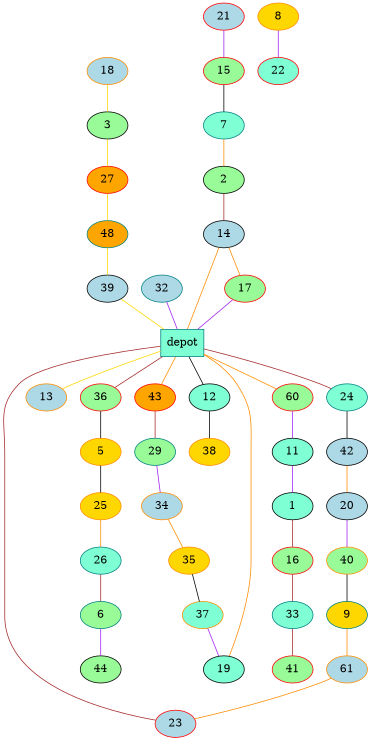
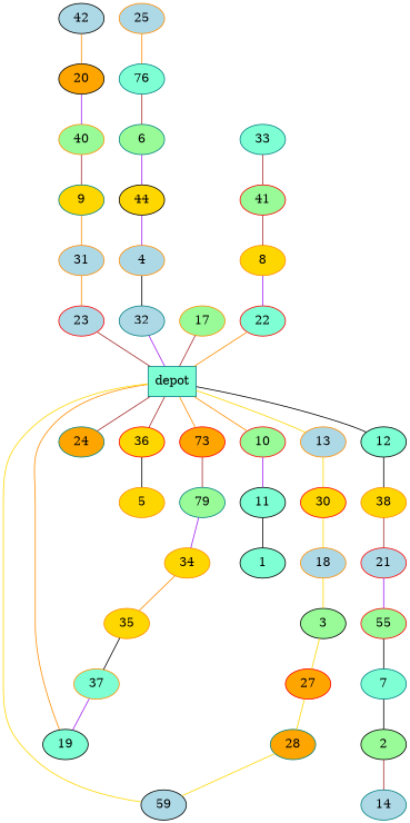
  graph {
    node [color=darkorange fillcolor=lightblue shape=ellipse style=filled]
    edge [color=brown]
    n1 [color=teal fillcolor=aquamarine label=depot shape=box]
-   43 [color=red fillcolor=orange]
+   43 [color=red fillcolor=orange label=73]
    13
-   24 [color=teal fillcolor=aquamarine]
-   36 [color=red fillcolor=palegreen]
+   24 [color=teal fillcolor=orange]
+   36 [color=red fillcolor=gold]
    12 [color=black fillcolor=aquamarine]
-   10 [color=red fillcolor=palegreen label=60]
-   29 [color=teal fillcolor=palegreen]
+   10 [color=red fillcolor=palegreen]
+   29 [color=teal fillcolor=palegreen label=79]
+   30 [color=red fillcolor=gold]
    42 [color=black]
    5 [fillcolor=gold]
    38 [fillcolor=gold]
    11 [color=black fillcolor=aquamarine]
-   34
+   34 [fillcolor=gold]
    35 [fillcolor=gold]
    37 [fillcolor=aquamarine]
    19 [color=black fillcolor=aquamarine]
    18
    3 [color=black fillcolor=palegreen]
    27 [color=red fillcolor=orange]
-   28 [color=teal fillcolor=orange label=48]
-   39 [color=black]
-   20 [color=black]
+   28 [color=teal fillcolor=orange]
+   39 [color=black label=59]
+   20 [color=black fillcolor=orange]
    40 [fillcolor=palegreen]
    9 [color=teal fillcolor=gold]
-   31 [label=61]
+   31
    23 [color=red]
-   25 [fillcolor=gold]
-   26 [color=teal fillcolor=aquamarine]
+   25
+   26 [color=teal fillcolor=aquamarine label=76]
    6 [color=teal fillcolor=palegreen]
-   44 [color=black fillcolor=palegreen]
+   44 [color=black fillcolor=gold]
+   4
    32 [color=teal]
    21 [color=red]
-   15 [color=red fillcolor=palegreen]
+   15 [color=red fillcolor=palegreen label=55]
    7 [color=teal fillcolor=aquamarine]
    2 [color=black fillcolor=palegreen]
-   14 [color=black]
-   17 [color=red fillcolor=palegreen]
+   14 [color=teal]
+   17 [fillcolor=palegreen]
    1 [color=black fillcolor=aquamarine]
-   16 [color=red fillcolor=palegreen]
    33 [color=teal fillcolor=aquamarine]
    41 [color=red fillcolor=palegreen]
    8 [fillcolor=gold]
    22 [color=red fillcolor=aquamarine]
    n1 -- 43 [color=darkorange]
    n1 -- 13 [color=gold]
    n1 -- 24
    n1 -- 36
    n1 -- 12 [color=black]
    n1 -- 10 [color=darkorange]
    43 -- 29
-   24 -- 42 [color=black]
+   13 -- 30 [color=gold]
    36 -- 5 [color=black]
    12 -- 38 [color=black]
    10 -- 11 [color=purple]
    29 -- 34 [color=purple]
+   30 -- 18 [color=gold]
    42 -- 20 [color=darkorange]
-   5 -- 25 [color=black]
-   11 -- 1 [color=purple]
+   38 -- 21
+   11 -- 1 [color=black]
    34 -- 35 [color=darkorange]
    35 -- 37 [color=black]
    37 -- 19 [color=purple]
    19 -- n1 [color=darkorange]
    18 -- 3 [color=gold]
    3 -- 27 [color=gold]
    27 -- 28 [color=gold]
    28 -- 39 [color=gold]
    39 -- n1 [color=gold]
    20 -- 40 [color=purple]
-   40 -- 9 [color=black]
+   40 -- 9
    9 -- 31 [color=darkorange]
    31 -- 23 [color=darkorange]
    23 -- n1
    25 -- 26 [color=darkorange]
    26 -- 6
    6 -- 44 [color=purple]
+   44 -- 4 [color=purple]
+   4 -- 32 [color=black]
    32 -- n1 [color=purple]
    21 -- 15 [color=purple]
    15 -- 7 [color=black]
-   7 -- 2 [color=darkorange]
+   7 -- 2 [color=black]
    2 -- 14
-   14 -- 17 [color=darkorange]
-   17 -- n1 [color=purple]
-   1 -- 16
-   16 -- 33
+   17 -- n1
    33 -- 41
+   41 -- 8
    8 -- 22 [color=purple]
-   14 -- n1 [color=darkorange]
+   22 -- n1 [color=darkorange]
  }
